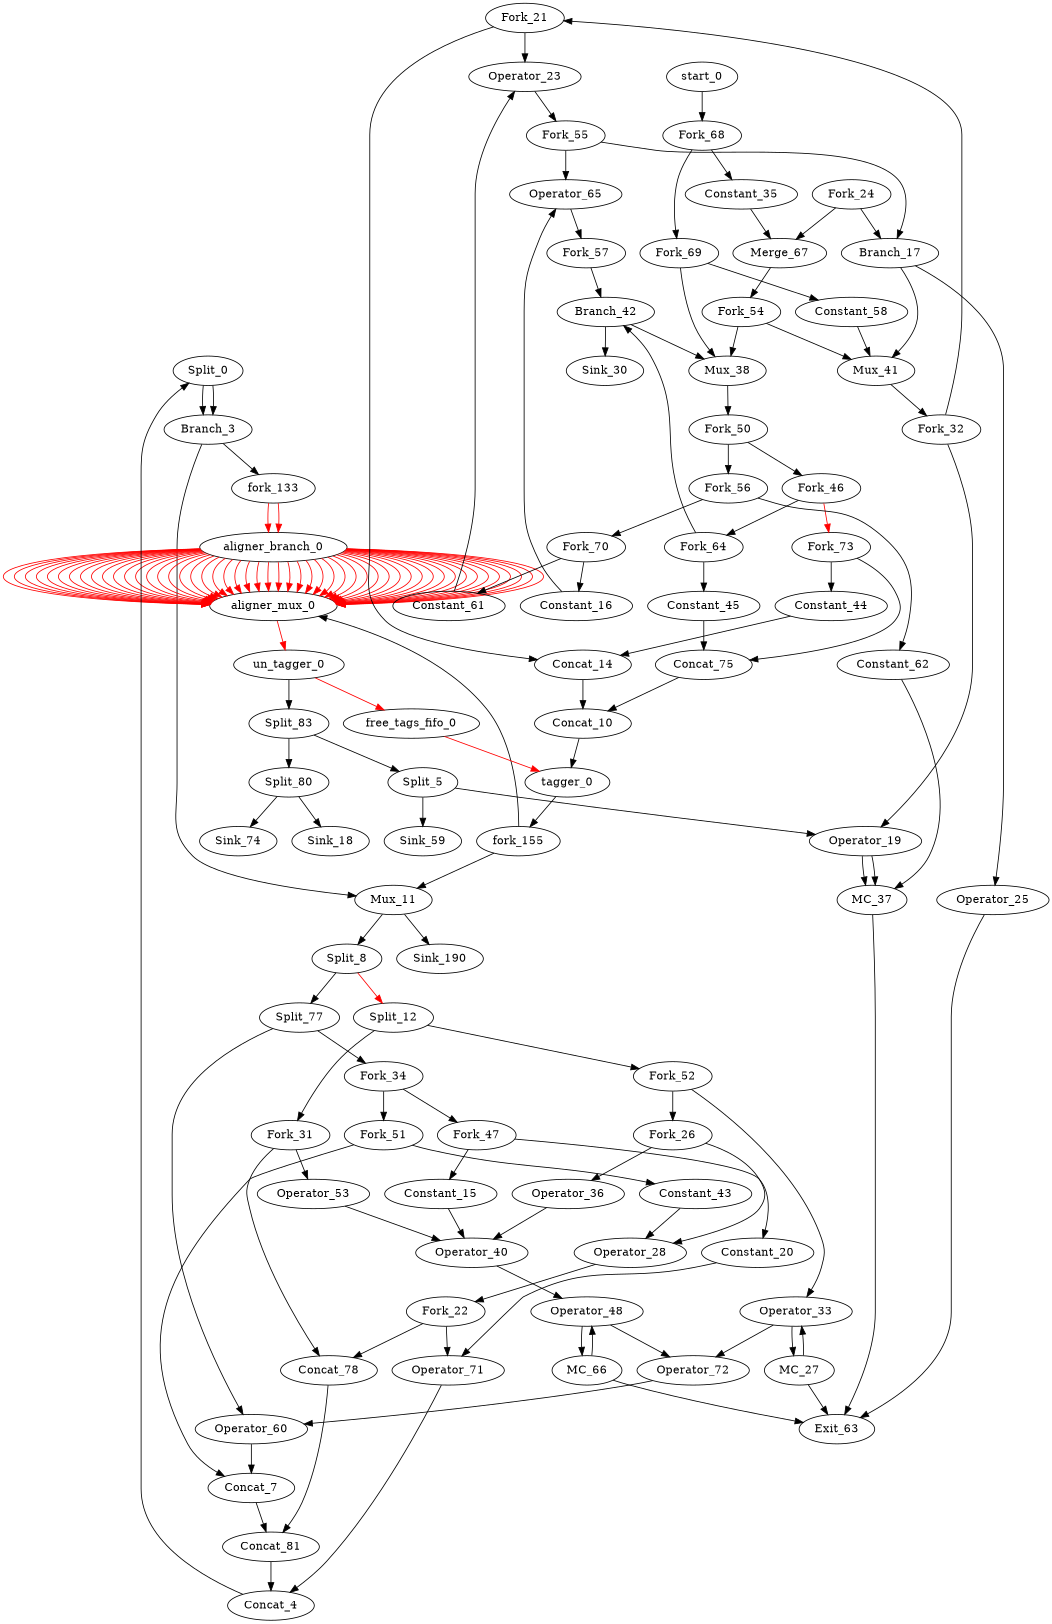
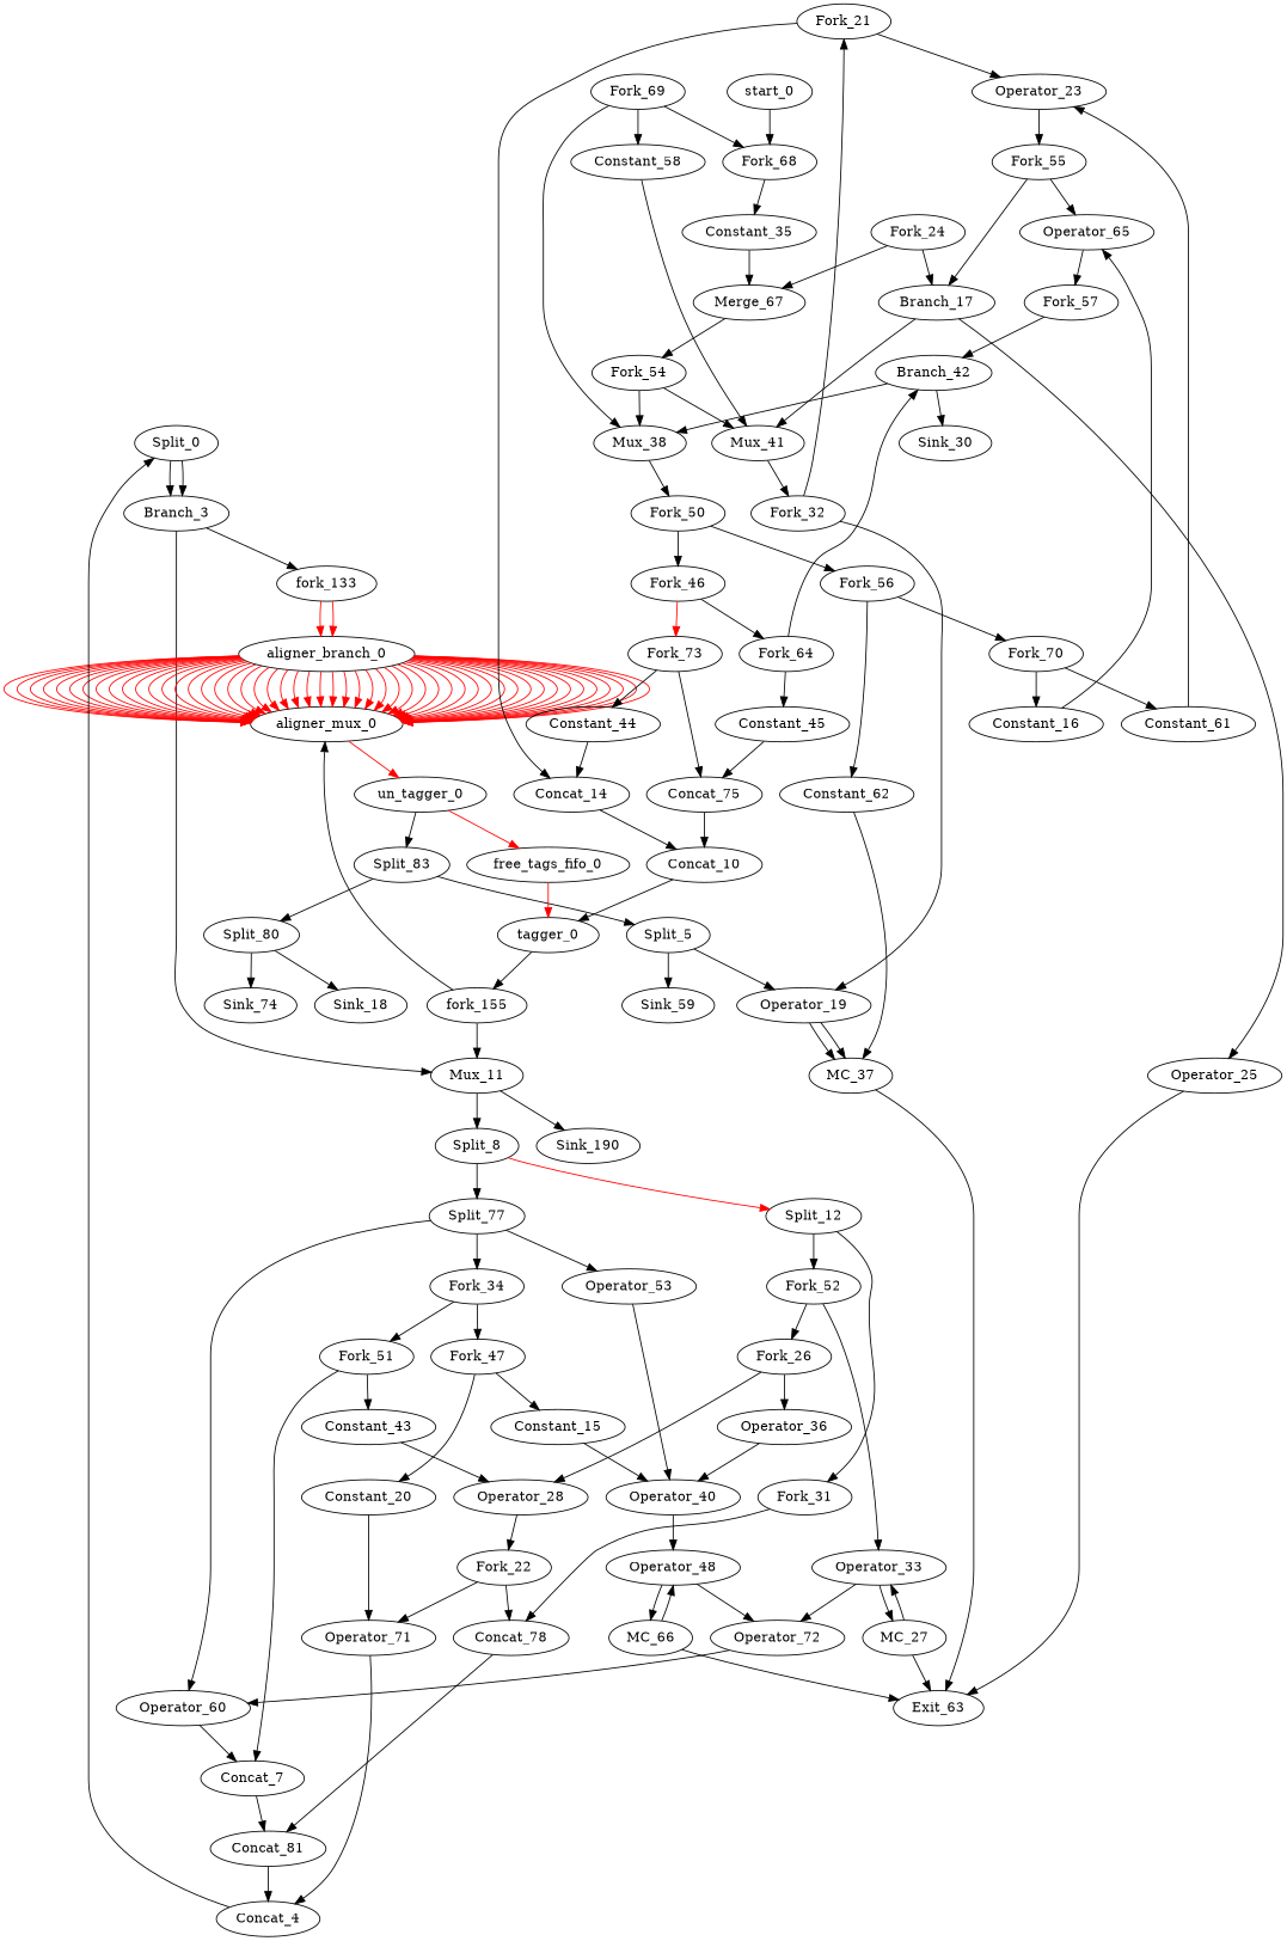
  digraph {
    node [bbID=3 in="in1:32" out="out1:32" tagged=false tagger_id=-1 taggers_num=0 type=Fork]
    edge [from=out1 to=in1]
    Split_0 [in="in1:98" out=" out1:97 out2:1 " tagged=true taggers_num=1 type=Split]
    Branch_3 [in="in1:97 in2?:1" out=" out1+:97 out2-:97 " tagged=true taggers_num=1 type=Branch]
    Mux_11 [delay=0.366 in="in1:97 in2:97" out=" out1:97 out2?:1 " tagged=true taggers_num=1 type=CntrlMerge]
    fork_133 [bbID=4 in="in1:97" out="out1:97 out2:97 " tagged=true taggers_num=1]
    Split_8 [in="in1:97" out=" out1:33 out2:64 " tagged=true taggers_num=1 type=Split]
    Sink_190 [bbID=0 type=Sink out="" tagged="" tagger_id="" taggers_num=""]
    aligner_branch_0 [bbID=4 in="in1:97 in2?:32" out=" out1:97 out2:97 out3:97 out4:97 out5:97 out6:97 out7:97 out8:97 out9:97 out10:97 out11:97 out12:97 out13:97 out14:97 out15:97 out16:97 out17:97 out18:97 out19:97 out20:97 out21:97 out22:97 out23:97 out24:97 out25:97 out26:97 out27:97 out28:97 out29:97 out30:97 out31:97 out32:97 out33:97 out34:97 out35:97 out36:97 out37:97 out38:97 out39:97 out40:97 out41:97 out42:97 out43:97 out44:97 out45:97 out46:97 out47:97 out48:97 out49:97 out50:97" tagger_id=0 type=Aligner_Branch]
    Concat_4 [in="in1:97 in2:1" out=" out1:98 " tagged=true taggers_num=1 type=Concat]
    Split_5 [in="in1:33" out=" out1:32 out2:1 " type=Split]
    Operator_19 [II=1 bbID=4 delay=0 in="in1:32 in2:32 " latency=0 offset=0 op=mc_store_op out="out1:32 out2:32 " portId=0 type=Operator]
    Sink_59 [bbID=0 in="in1:0" type=Sink out="" tagged="" tagger_id="" taggers_num=""]
    MC_37 [bbID=0 bbcount=1 in="in1:32*c0 in2:32*s0a in3:32*s0d " ldcount=0 memory=Out out="out1:0*e " stcount=1 type=MC tagged="" tagger_id="" taggers_num=""]
    Concat_7 [in="in1:32 in2:1" out=" out1:33 " tagged=true taggers_num=1 type=Concat]
    Concat_81 [in="in1:33 in2:64" out=" out1:97 " tagged=true taggers_num=1 type=Concat]
    Split_12 [in="in1:64" out=" out1:32 out2:32 " tagged=true taggers_num=1 type=Split]
    Split_77 [in="in1:33" out=" out1:32 out2:1 " tagged=true taggers_num=1 type=Split]
    Fork_31 [out="out1:32 out2:32 " tagged=true taggers_num=1]
    Fork_52 [out="out1:32 out2:32" tagged=true taggers_num=1]
    Fork_34 [in="in1:0" out="out1:0 out2:0" tagged=true taggers_num=1]
    Operator_60 [II=1 delay=0.966 in="in1:32 in2:32 " latency=10 op=fadd_op out="out1:32 " tagged=true taggers_num=1 type=Operator]
    Concat_10 [in="in1:33 in2:64" out=" out1:97 " type=Concat]
    tagger_0 [bbID=2 in=" in1:97 in2:97" out=" out1:97" type=Tagger]
    fork_155 [bbID=4 in="in1:97" out="out1:97 out2:97 " tagged=true taggers_num=1]
    Concat_78 [in="in1:32 in2:32" out=" out1:64 " tagged=true taggers_num=1 type=Concat]
    Operator_53 [II=1 delay=0 in="in1:32 " latency=0 op=zext_op out="out1:32 " tagged=true taggers_num=1 type=Operator]
    Fork_26 [out="out1:32 out2:32" tagged=true]
    Operator_33 [II=1 delay=0 in="in1:32 in2:32" latency=2 offset=0 op=mc_load_op out="out1:32 out2:32 " portId=0 tagged=true taggers_num=1 type=Operator]
    Concat_14 [in="in1:32 in2:32" out=" out1:64 " type=Concat]
    Constant_15 [type=Constant value="0x0000001E"]
    Operator_40 [II=1 delay=2.966 in="in1:32 in2:32 in3:32 " latency=0 op=getelementptr_op out="out1:32 " tagged=true taggers_num=1 type=Operator]
    Operator_48 [II=1 delay=0 in="in1:32 in2:32" latency=2 offset=0 op=mc_load_op out="out1:32 out2:32 " portId=0 tagged=true taggers_num=1 type=Operator]
    Constant_16 [bbID=4 type=Constant value="0x0000001E"]
    Operator_65 [II=1 bbID=4 delay=1.53 in="in1:32 in2:32 " latency=0 op=icmp_ult_op out="out1:1 " type=Operator]
    Fork_57 [bbID=4 out="out1:32 out2:32"]
    Branch_17 [bbID=4 in="in1:32 in2?:1*i" out="out1+:32 out2-:32" type=Branch]
    Operator_25 [II=1 bbID=5 delay=0 in="in1:32 " latency=0 op=ret_op out="out1:32 " type=Operator]
    Mux_41 [bbID=2 in="in1?:1 in2:32 in3:32 " type=Mux]
    Exit_63 [bbID=0 in="in1:0*e in2:0*e in3:0*e  in4:32 " type=Exit tagged="" tagger_id="" taggers_num=""]
    Fork_32 [bbID=2 out="out1:32 out2:32"]
    Sink_18 [bbID=0 type=Sink out="" tagged="" tagger_id="" taggers_num=""]
    Constant_20 [tagged=true taggers_num=1 type=Constant value="0x0000001E"]
    Operator_71 [II=1 delay=1.53 in="in1:32 in2:32 " latency=0 op=icmp_ult_op out="out1:1 " tagged=true taggers_num=1 type=Operator]
    Fork_21 [bbID=2 out="out1:32 out2:32"]
    Operator_23 [II=1 bbID=4 delay=1.693 in="in1:32 in2:32 " latency=0 op=add_op out="out1:32 " type=Operator]
    Fork_55 [bbID=4 out="out1:32 out2:32 "]
    Fork_22 [out="out1:32 out2:32 " tagged=true taggers_num=1]
    Fork_24 [bbID=4 out="out1:32 out2:32"]
    Merge_67 [bbID=2 delay=0.366 in="in1:32 in2:32 " type=Merge]
    Fork_54 [bbID=2 out="out1:32 out2:32 "]
    Operator_28 [II=1 delay=1.693 in="in1:32 in2:32 " latency=0 op=add_op out="out1:32 " tagged=true taggers_num=1 type=Operator]
    Operator_36 [II=1 delay=0 in="in1:32 " latency=0 op=zext_op out="out1:32 " tagged=true taggers_num=1 type=Operator]
    MC_27 [bbID=0 bbcount=0 in="in1:32*l0a " ldcount=1 memory=V out="out1:32*l0d out2:0*e " stcount=0 type=MC tagged="" tagger_id="" taggers_num=""]
    Operator_72 [II=1 delay=0.966 in="in1:32 in2:32 " latency=6 op=fmul_op out="out1:32 " tagged=true taggers_num=1 type=Operator]
    Sink_30 [bbID=0 in="in1:0" type=Sink out="" tagged="" tagger_id="" taggers_num=""]
    Fork_47 [in="in1:0" out="out1:0 out2:0" tagged=true taggers_num=1]
    Fork_51 [in="in1:0" out="out1:0 out2:0" tagged=true taggers_num=1]
    Constant_43 [tagged=true taggers_num=1 type=Constant value="0x00000001"]
    Constant_35 [bbID=1 type=Constant value="0x00000000"]
    Mux_38 [bbID=2 in="in1?:1 in2:0 in3:0 " out="out1:0" type=Mux]
    Fork_50 [bbID=2 in="in1:0" out="out1:0 out2:0"]
    Fork_46 [bbID=2 in="in1:0" out="out1:0 out2:0"]
    Fork_56 [bbID=2 in="in1:0" out="out1:0 out2:0"]
    start_0 [bbID=1 control=true in="in1:0" out=" out1:0 " type=Entry]
    Fork_68 [bbID=1 in="in1:0" out="out1:0 out2:0"]
    Fork_69 [bbID=1 in="in1:0" out="out1:0 out2:0"]
    MC_66 [bbID=0 bbcount=0 in="in1:32*l0a " ldcount=1 memory=M out="out1:32*l0d out2:0*e " stcount=0 type=MC tagged="" tagger_id="" taggers_num=""]
    Branch_42 [bbID=2 in="in1:0 in2?:1*i" out="out1+:0 out2-:0" type=Branch]
    Constant_44 [bbID=2 type=Constant value="0x00000000"]
    Constant_45 [bbID=2 type=Constant value="0x00000000"]
    Concat_75 [in="in1:32 in2:1" out=" out1:33 " type=Concat]
    Fork_64 [bbID=2 in="in1:0" out="out1:0 out2:0"]
    Fork_73 [bbID=2 in="in1:0" out="out1:0 out2:0"]
    Constant_62 [bbID=4 type=Constant value="0x00000001"]
    Fork_70 [bbID=2 in="in1:0" out="out1:0 out2:0"]
    Constant_61 [bbID=4 type=Constant value="0x00000001"]
    Constant_58 [bbID=1 type=Constant value="0x00000000"]
    Sink_74 [bbID=0 type=Sink out="" tagged="" tagger_id="" taggers_num=""]
    Split_80 [in="in1:64" out=" out1:32 out2:32 " type=Split]
    Split_83 [in="in1:97" out=" out1:33 out2:64 " type=Split]
    aligner_mux_0 [bbID=4 in=" in1?:32 in2:97 in3:97 in4:97 in5:97 in6:97 in7:97 in8:97 in9:97 in10:97 in11:97 in12:97 in13:97 in14:97 in15:97 in16:97 in17:97 in18:97 in19:97 in20:97 in21:97 in22:97 in23:97 in24:97 in25:97 in26:97 in27:97 in28:97 in29:97 in30:97 in31:97 in32:97 in33:97 in34:97 in35:97 in36:97 in37:97 in38:97 in39:97 in40:97 in41:97 in42:97 in43:97 in44:97 in45:97 in46:97 in47:97 in48:97 in49:97 in50:97 in51:97" out=" out1:97" tagger_id=0 type=Aligner_Mux]
    un_tagger_0 [bbID=4 in=" in1:97" out=" out1:97 out2:97" tagger_id=0 type=Un_Tagger]
    free_tags_fifo_0 [bbID=4 in=" in1:32" out=" out1:32" type=Free_Tags_Fifo]
    Split_0 -> Branch_3
    Split_0 -> Branch_3 [from=out2 to=in2]
    Branch_3 -> Mux_11 [to=in2]
    Branch_3 -> fork_133 [from=out2]
    Mux_11 -> Split_8
    Mux_11 -> Sink_190 [from=out2]
    fork_133 -> aligner_branch_0 [color=red]
    fork_133 -> aligner_branch_0 [color=red from=out2 to=in2]
    Split_8 -> Split_12 [color=red from=out2]
    Split_8 -> Split_77
    aligner_branch_0 -> aligner_mux_0 [color=red to=in2]
    aligner_branch_0 -> aligner_mux_0 [color=red from=out2 to=in3]
    aligner_branch_0 -> aligner_mux_0 [color=red from=out3 to=in4]
    aligner_branch_0 -> aligner_mux_0 [color=red from=out4 to=in5]
    aligner_branch_0 -> aligner_mux_0 [color=red from=out5 to=in6]
    aligner_branch_0 -> aligner_mux_0 [color=red from=out6 to=in7]
    aligner_branch_0 -> aligner_mux_0 [color=red from=out7 to=in8]
    aligner_branch_0 -> aligner_mux_0 [color=red from=out8 to=in9]
    aligner_branch_0 -> aligner_mux_0 [color=red from=out9 to=in10]
    aligner_branch_0 -> aligner_mux_0 [color=red from=out10 to=in11]
    aligner_branch_0 -> aligner_mux_0 [color=red from=out11 to=in12]
    aligner_branch_0 -> aligner_mux_0 [color=red from=out12 to=in13]
    aligner_branch_0 -> aligner_mux_0 [color=red from=out13 to=in14]
    aligner_branch_0 -> aligner_mux_0 [color=red from=out14 to=in15]
    aligner_branch_0 -> aligner_mux_0 [color=red from=out15 to=in16]
    aligner_branch_0 -> aligner_mux_0 [color=red from=out16 to=in17]
    aligner_branch_0 -> aligner_mux_0 [color=red from=out17 to=in18]
    aligner_branch_0 -> aligner_mux_0 [color=red from=out18 to=in19]
    aligner_branch_0 -> aligner_mux_0 [color=red from=out19 to=in20]
    aligner_branch_0 -> aligner_mux_0 [color=red from=out20 to=in21]
    aligner_branch_0 -> aligner_mux_0 [color=red from=out21 to=in22]
    aligner_branch_0 -> aligner_mux_0 [color=red from=out22 to=in23]
    aligner_branch_0 -> aligner_mux_0 [color=red from=out23 to=in24]
    aligner_branch_0 -> aligner_mux_0 [color=red from=out24 to=in25]
    aligner_branch_0 -> aligner_mux_0 [color=red from=out25 to=in26]
    aligner_branch_0 -> aligner_mux_0 [color=red from=out26 to=in27]
    aligner_branch_0 -> aligner_mux_0 [color=red from=out27 to=in28]
    aligner_branch_0 -> aligner_mux_0 [color=red from=out28 to=in29]
    aligner_branch_0 -> aligner_mux_0 [color=red from=out29 to=in30]
    aligner_branch_0 -> aligner_mux_0 [color=red from=out30 to=in31]
    aligner_branch_0 -> aligner_mux_0 [color=red from=out31 to=in32]
    aligner_branch_0 -> aligner_mux_0 [color=red from=out32 to=in33]
    aligner_branch_0 -> aligner_mux_0 [color=red from=out33 to=in34]
    aligner_branch_0 -> aligner_mux_0 [color=red from=out34 to=in35]
    aligner_branch_0 -> aligner_mux_0 [color=red from=out35 to=in36]
    aligner_branch_0 -> aligner_mux_0 [color=red from=out36 to=in37]
    aligner_branch_0 -> aligner_mux_0 [color=red from=out37 to=in38]
    aligner_branch_0 -> aligner_mux_0 [color=red from=out38 to=in39]
    aligner_branch_0 -> aligner_mux_0 [color=red from=out39 to=in40]
    aligner_branch_0 -> aligner_mux_0 [color=red from=out40 to=in41]
    aligner_branch_0 -> aligner_mux_0 [color=red from=out41 to=in42]
    aligner_branch_0 -> aligner_mux_0 [color=red from=out42 to=in43]
    aligner_branch_0 -> aligner_mux_0 [color=red from=out43 to=in44]
    aligner_branch_0 -> aligner_mux_0 [color=red from=out44 to=in45]
    aligner_branch_0 -> aligner_mux_0 [color=red from=out45 to=in46]
    aligner_branch_0 -> aligner_mux_0 [color=red from=out46 to=in47]
    aligner_branch_0 -> aligner_mux_0 [color=red from=out47 to=in48]
    aligner_branch_0 -> aligner_mux_0 [color=red from=out48 to=in49]
    aligner_branch_0 -> aligner_mux_0 [color=red from=out49 to=in50]
    aligner_branch_0 -> aligner_mux_0 [color=red from=out50 to=in51]
    Concat_4 -> Split_0
    Split_5 -> Operator_19
    Split_5 -> Sink_59 [from=out2]
    Operator_19 -> MC_37 [from=out2 to=in2]
    Operator_19 -> MC_37 [to=in3]
    MC_37 -> Exit_63 [to=in3]
    Concat_7 -> Concat_81
    Concat_81 -> Concat_4
    Split_12 -> Fork_31 [from=out2]
    Split_12 -> Fork_52
    Split_77 -> Fork_34 [from=out2]
    Split_77 -> Operator_60
    Fork_31 -> Concat_78 [from=out2 to=in2]
-   Fork_31 -> Operator_53
+   Split_77 -> Operator_53
    Fork_52 -> Fork_26 [from=out2]
    Fork_52 -> Operator_33 [to=in2]
    Fork_34 -> Fork_47 [from=out2]
    Fork_34 -> Fork_51
    Operator_60 -> Concat_7
    Concat_10 -> tagger_0 [to=in2]
    tagger_0 -> fork_155
    fork_155 -> Mux_11
    fork_155 -> aligner_mux_0 [from=out2]
    Concat_78 -> Concat_81 [to=in2]
    Operator_53 -> Operator_40
    Fork_26 -> Operator_28 [from=out2]
    Fork_26 -> Operator_36
    Operator_33 -> MC_27 [from=out2]
    Operator_33 -> Operator_72
    Concat_14 -> Concat_10 [to=in2]
    Constant_15 -> Operator_40 [to=in3]
    Operator_40 -> Operator_48 [to=in2]
    Operator_48 -> Operator_72 [to=in2]
    Operator_48 -> MC_66 [from=out2]
    Constant_16 -> Operator_65 [to=in2]
    Operator_65 -> Fork_57
    Fork_57 -> Branch_42 [to=in2]
    Branch_17 -> Operator_25
    Branch_17 -> Mux_41 [from=out2 to=in3]
    Operator_25 -> Exit_63 [to=in4]
    Mux_41 -> Fork_32
    Fork_32 -> Operator_19 [to=in2]
    Fork_32 -> Fork_21 [from=out2]
    Constant_20 -> Operator_71 [to=in2]
    Operator_71 -> Concat_4 [to=in2]
    Fork_21 -> Concat_14 [to=in2]
    Fork_21 -> Operator_23 [from=out2]
    Operator_23 -> Fork_55
    Fork_55 -> Operator_65
    Fork_55 -> Branch_17 [from=out2]
    Fork_22 -> Concat_78 [from=out2]
    Fork_22 -> Operator_71
    Fork_24 -> Branch_17 [to=in2]
    Fork_24 -> Merge_67 [from=out2 to=in2]
    Merge_67 -> Fork_54
    Fork_54 -> Mux_41
    Fork_54 -> Mux_38 [from=out2]
    Operator_28 -> Fork_22
    Operator_36 -> Operator_40 [to=in2]
    MC_27 -> Operator_33
    MC_27 -> Exit_63 [from=out2]
    Operator_72 -> Operator_60 [to=in2]
    Fork_47 -> Constant_15 [from=out2]
    Fork_47 -> Constant_20
    Fork_51 -> Concat_7 [from=out2 to=in2]
    Fork_51 -> Constant_43
    Constant_43 -> Operator_28 [to=in2]
    Constant_35 -> Merge_67
    Mux_38 -> Fork_50
    Fork_50 -> Fork_46
    Fork_50 -> Fork_56 [from=out2]
    Fork_46 -> Fork_64
    Fork_46 -> Fork_73 [color=red from=out2]
    Fork_56 -> Constant_62 [from=out2]
    Fork_56 -> Fork_70
    start_0 -> Fork_68
    Fork_68 -> Constant_35
-   Fork_68 -> Fork_69 [from=out2]
+   Fork_69 -> Fork_68 [from=out2]
    Fork_69 -> Mux_38 [from=out2 to=in2]
    Fork_69 -> Constant_58
    MC_66 -> Operator_48
    MC_66 -> Exit_63 [from=out2 to=in2]
    Branch_42 -> Sink_30
    Branch_42 -> Mux_38 [from=out2 to=in3]
    Constant_44 -> Concat_14
    Constant_45 -> Concat_75
    Concat_75 -> Concat_10
    Fork_64 -> Branch_42 [from=out2]
    Fork_64 -> Constant_45
    Fork_73 -> Constant_44
    Fork_73 -> Concat_75 [from=out2 to=in2]
    Constant_62 -> MC_37
    Fork_70 -> Constant_16 [from=out2]
    Fork_70 -> Constant_61
    Constant_61 -> Operator_23 [to=in2]
    Constant_58 -> Mux_41 [to=in2]
    Split_80 -> Sink_18 [from=out2]
    Split_80 -> Sink_74
    Split_83 -> Split_5
    Split_83 -> Split_80 [from=out2]
    aligner_mux_0 -> un_tagger_0 [color=red]
    un_tagger_0 -> Split_83 [from=out2]
    un_tagger_0 -> free_tags_fifo_0 [color=red]
    free_tags_fifo_0 -> tagger_0 [color=red]
  }
